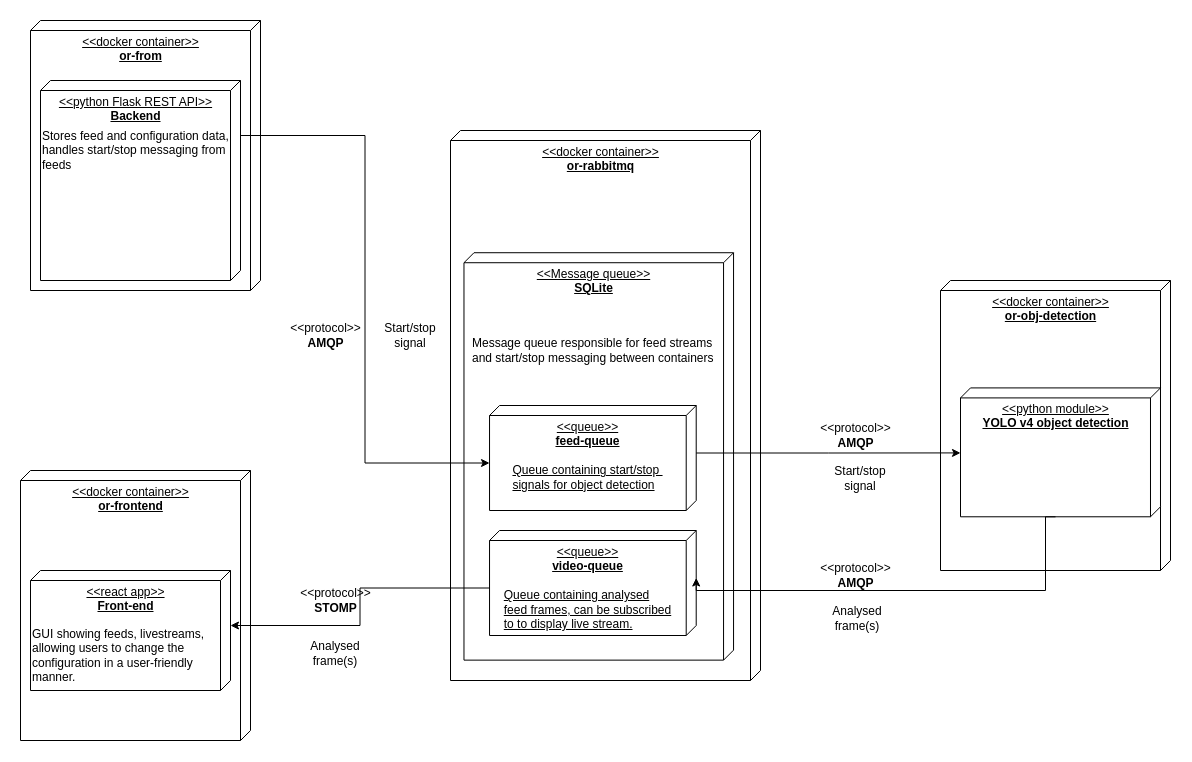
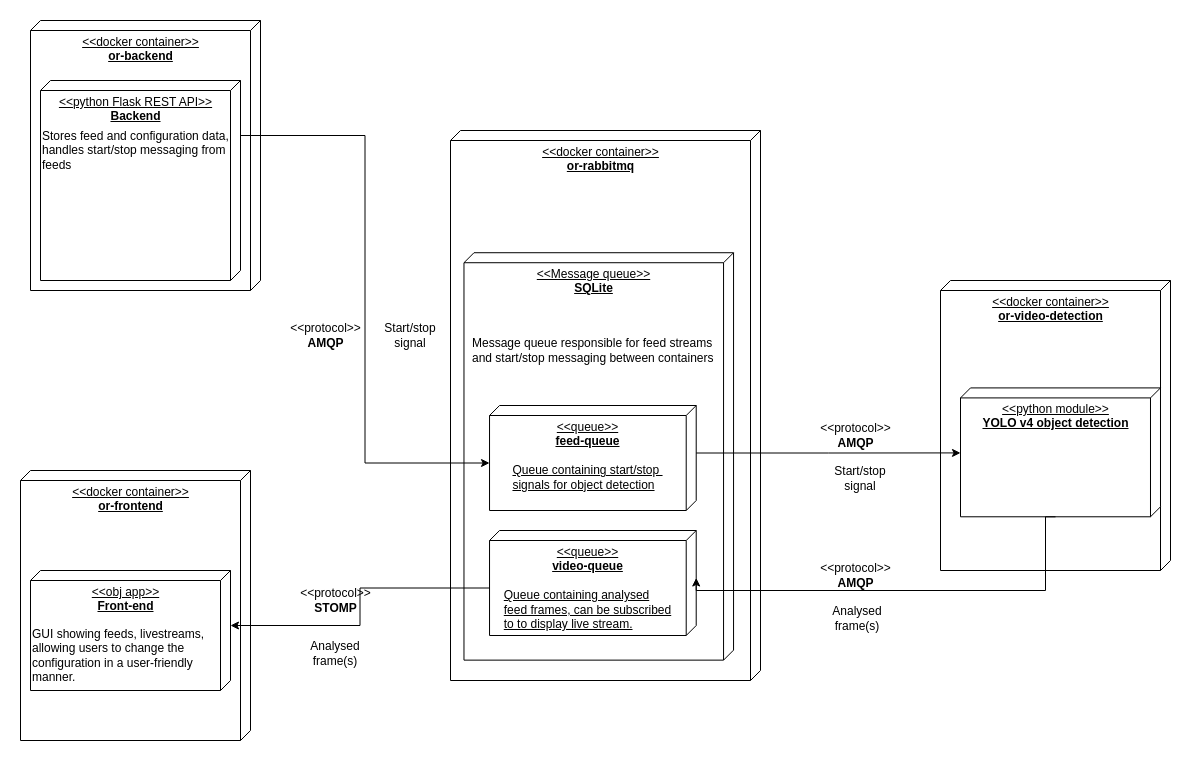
  <mxCell id="0" />
  <mxCell id="1" parent="0" />
  <mxCell id="2" value="" style="group" vertex="1" connectable="0" parent="1"><mxGeometry x="940" y="280" width="230" height="290" as="geometry" /></mxCell>
- <mxCell id="3" value="&amp;lt;&amp;lt;docker container&amp;gt;&amp;gt;&lt;br&gt;&lt;b&gt;or-obj-detection&lt;/b&gt;" style="verticalAlign=top;align=center;spacingTop=8;spacingLeft=2;spacingRight=12;shape=cube;size=10;direction=south;fontStyle=4;html=1;" vertex="1" parent="2"><mxGeometry width="230" height="290.0" as="geometry" /></mxCell>
+ <mxCell id="3" value="&amp;lt;&amp;lt;docker container&amp;gt;&amp;gt;&lt;br&gt;&lt;b&gt;or-video-detection&lt;/b&gt;" style="verticalAlign=top;align=center;spacingTop=8;spacingLeft=2;spacingRight=12;shape=cube;size=10;direction=south;fontStyle=4;html=1;" vertex="1" parent="2"><mxGeometry width="230" height="290.0" as="geometry" /></mxCell>
  <mxCell id="4" value="&amp;lt;&amp;lt;python module&amp;gt;&amp;gt;&lt;br&gt;&lt;b&gt;YOLO v4 object detection&lt;/b&gt;" style="verticalAlign=top;align=center;spacingTop=8;spacingLeft=2;spacingRight=12;shape=cube;size=10;direction=south;fontStyle=4;html=1;" vertex="1" parent="2"><mxGeometry x="20" y="107.407" width="200" height="128.889" as="geometry" /></mxCell>
  <mxCell id="5" value="" style="group" vertex="1" connectable="0" parent="1"><mxGeometry x="30" y="20" width="230" height="270" as="geometry" /></mxCell>
- <mxCell id="6" value="&amp;lt;&amp;lt;docker container&amp;gt;&amp;gt;&lt;br&gt;&lt;b&gt;or-from&lt;/b&gt;" style="verticalAlign=top;align=center;spacingTop=8;spacingLeft=2;spacingRight=12;shape=cube;size=10;direction=south;fontStyle=4;html=1;" vertex="1" parent="5"><mxGeometry width="230" height="270" as="geometry" /></mxCell>
+ <mxCell id="6" value="&amp;lt;&amp;lt;docker container&amp;gt;&amp;gt;&lt;br&gt;&lt;b&gt;or-backend&lt;/b&gt;" style="verticalAlign=top;align=center;spacingTop=8;spacingLeft=2;spacingRight=12;shape=cube;size=10;direction=south;fontStyle=4;html=1;" vertex="1" parent="5"><mxGeometry width="230" height="270" as="geometry" /></mxCell>
  <mxCell id="7" value="&amp;lt;&amp;lt;python Flask REST API&amp;gt;&amp;gt;&lt;br&gt;&lt;b&gt;Backend&lt;/b&gt;" style="verticalAlign=top;align=center;spacingTop=8;spacingLeft=2;spacingRight=12;shape=cube;size=10;direction=south;fontStyle=4;html=1;" vertex="1" parent="5"><mxGeometry x="10" y="60" width="200" height="200" as="geometry" /></mxCell>
  <mxCell id="8" value="Stores feed and configuration data, handles start/stop messaging from feeds" style="text;html=1;strokeColor=none;fillColor=none;align=left;verticalAlign=middle;whiteSpace=wrap;rounded=0;" vertex="1" parent="5"><mxGeometry x="10" y="80" width="190" height="100" as="geometry" /></mxCell>
  <mxCell id="9" value="" style="group" vertex="1" connectable="0" parent="1"><mxGeometry x="450" y="130" width="310" height="550" as="geometry" /></mxCell>
  <mxCell id="10" value="&amp;lt;&amp;lt;docker container&amp;gt;&amp;gt;&lt;br&gt;&lt;b&gt;or-rabbitmq&lt;/b&gt;" style="verticalAlign=top;align=center;spacingTop=8;spacingLeft=2;spacingRight=12;shape=cube;size=10;direction=south;fontStyle=4;html=1;" vertex="1" parent="9"><mxGeometry width="310" height="550" as="geometry" /></mxCell>
  <mxCell id="11" value="&amp;lt;&amp;lt;Message queue&amp;gt;&amp;gt;&lt;br&gt;&lt;b&gt;SQLite&lt;/b&gt;" style="verticalAlign=top;align=center;spacingTop=8;spacingLeft=2;spacingRight=12;shape=cube;size=10;direction=south;fontStyle=4;html=1;" vertex="1" parent="9"><mxGeometry x="13.478" y="122.222" width="269.565" height="407.407" as="geometry" /></mxCell>
  <mxCell id="12" value="Message queue responsible for feed streams and start/stop messaging between containers" style="text;html=1;strokeColor=none;fillColor=none;align=left;verticalAlign=middle;whiteSpace=wrap;rounded=0;" vertex="1" parent="9"><mxGeometry x="20.217" y="87.497" width="256.087" height="264.815" as="geometry" /></mxCell>
  <mxCell id="13" value="&amp;lt;&amp;lt;queue&amp;gt;&amp;gt;&lt;br&gt;&lt;b&gt;feed-queue&lt;br&gt;&lt;/b&gt;&lt;br&gt;&lt;div style=&quot;text-align: left&quot;&gt;Queue containing start/stop&amp;nbsp;&lt;/div&gt;&lt;div style=&quot;text-align: left&quot;&gt;signals for object detection&lt;/div&gt;" style="verticalAlign=top;align=center;spacingTop=8;spacingLeft=2;spacingRight=12;shape=cube;size=10;direction=south;fontStyle=4;html=1;" vertex="1" parent="9"><mxGeometry x="39.04" y="275" width="206.67" height="105" as="geometry" /></mxCell>
  <mxCell id="14" value="&amp;lt;&amp;lt;queue&amp;gt;&amp;gt;&lt;br&gt;&lt;b&gt;video-queue&lt;br&gt;&lt;/b&gt;&lt;br&gt;&lt;div style=&quot;text-align: left&quot;&gt;Queue containing analysed&lt;/div&gt;&lt;div style=&quot;text-align: left&quot;&gt;feed frames, can be subscribed&lt;/div&gt;&lt;div style=&quot;text-align: left&quot;&gt;to to display live stream.&lt;/div&gt;" style="verticalAlign=top;align=center;spacingTop=8;spacingLeft=2;spacingRight=12;shape=cube;size=10;direction=south;fontStyle=4;html=1;" vertex="1" parent="9"><mxGeometry x="39.04" y="400" width="206.67" height="105" as="geometry" /></mxCell>
  <mxCell id="15" value="" style="group" vertex="1" connectable="0" parent="1"><mxGeometry x="20" y="470" width="230" height="270" as="geometry" /></mxCell>
  <mxCell id="16" value="&amp;lt;&amp;lt;docker container&amp;gt;&amp;gt;&lt;br&gt;&lt;b&gt;or-frontend&lt;/b&gt;" style="verticalAlign=top;align=center;spacingTop=8;spacingLeft=2;spacingRight=12;shape=cube;size=10;direction=south;fontStyle=4;html=1;" vertex="1" parent="15"><mxGeometry width="230" height="270" as="geometry" /></mxCell>
- <mxCell id="17" value="&amp;lt;&amp;lt;react app&amp;gt;&amp;gt;&lt;br&gt;&lt;b&gt;Front-end&lt;/b&gt;" style="verticalAlign=top;align=center;spacingTop=8;spacingLeft=2;spacingRight=12;shape=cube;size=10;direction=south;fontStyle=4;html=1;" vertex="1" parent="15"><mxGeometry x="10" y="100" width="200" height="120" as="geometry" /></mxCell>
+ <mxCell id="17" value="&amp;lt;&amp;lt;obj app&amp;gt;&amp;gt;&lt;br&gt;&lt;b&gt;Front-end&lt;/b&gt;" style="verticalAlign=top;align=center;spacingTop=8;spacingLeft=2;spacingRight=12;shape=cube;size=10;direction=south;fontStyle=4;html=1;" vertex="1" parent="15"><mxGeometry x="10" y="100" width="200" height="120" as="geometry" /></mxCell>
  <mxCell id="18" value="GUI showing feeds, livestreams, allowing users to change the configuration in a user-friendly manner." style="text;html=1;strokeColor=none;fillColor=none;align=left;verticalAlign=middle;whiteSpace=wrap;rounded=0;" vertex="1" parent="15"><mxGeometry x="10" y="120" width="190" height="130" as="geometry" /></mxCell>
  <mxCell id="19" style="edgeStyle=orthogonalEdgeStyle;rounded=0;orthogonalLoop=1;jettySize=auto;html=1;exitX=0;exitY=0;exitDx=55;exitDy=0;exitPerimeter=0;entryX=0;entryY=0;entryDx=57.5;entryDy=206.67;entryPerimeter=0;" edge="1" parent="1" source="7" target="13"><mxGeometry relative="1" as="geometry" /></mxCell>
  <mxCell id="20" value="&amp;lt;&amp;lt;protocol&amp;gt;&amp;gt;&lt;br&gt;&lt;b&gt;AMQP&lt;/b&gt;" style="text;html=1;align=center;verticalAlign=middle;resizable=0;points=[];autosize=1;" vertex="1" parent="1"><mxGeometry x="280" y="320" width="90" height="30" as="geometry" /></mxCell>
  <mxCell id="21" style="edgeStyle=orthogonalEdgeStyle;rounded=0;orthogonalLoop=1;jettySize=auto;html=1;exitX=0;exitY=0;exitDx=47.5;exitDy=0;exitPerimeter=0;entryX=0;entryY=0;entryDx=65;entryDy=200;entryPerimeter=0;" edge="1" parent="1" source="13" target="4"><mxGeometry relative="1" as="geometry" /></mxCell>
  <mxCell id="22" value="&amp;lt;&amp;lt;protocol&amp;gt;&amp;gt;&lt;br&gt;&lt;b&gt;AMQP&lt;/b&gt;" style="text;html=1;align=center;verticalAlign=middle;resizable=0;points=[];autosize=1;" vertex="1" parent="1"><mxGeometry x="810" y="420" width="90" height="30" as="geometry" /></mxCell>
  <mxCell id="23" style="edgeStyle=orthogonalEdgeStyle;rounded=0;orthogonalLoop=1;jettySize=auto;html=1;exitX=0;exitY=0;exitDx=128.889;exitDy=105;exitPerimeter=0;entryX=0;entryY=0;entryDx=47.5;entryDy=0;entryPerimeter=0;" edge="1" parent="1" source="4" target="14"><mxGeometry relative="1" as="geometry"><Array as="points"><mxPoint x="1045" y="590" /><mxPoint x="696" y="590" /></Array></mxGeometry></mxCell>
  <mxCell id="24" value="&amp;lt;&amp;lt;protocol&amp;gt;&amp;gt;&lt;br&gt;&lt;b&gt;AMQP&lt;/b&gt;" style="text;html=1;align=center;verticalAlign=middle;resizable=0;points=[];autosize=1;" vertex="1" parent="1"><mxGeometry x="810" y="560" width="90" height="30" as="geometry" /></mxCell>
  <mxCell id="25" value="Start/stop signal" style="text;html=1;strokeColor=none;fillColor=none;align=center;verticalAlign=middle;whiteSpace=wrap;rounded=0;" vertex="1" parent="1"><mxGeometry x="380" y="317.5" width="60" height="35" as="geometry" /></mxCell>
  <mxCell id="26" value="Start/stop signal" style="text;html=1;strokeColor=none;fillColor=none;align=center;verticalAlign=middle;whiteSpace=wrap;rounded=0;" vertex="1" parent="1"><mxGeometry x="830" y="460" width="60" height="35" as="geometry" /></mxCell>
  <mxCell id="27" value="Analysed frame(s)" style="text;html=1;strokeColor=none;fillColor=none;align=center;verticalAlign=middle;whiteSpace=wrap;rounded=0;" vertex="1" parent="1"><mxGeometry x="827" y="600" width="60" height="35" as="geometry" /></mxCell>
  <mxCell id="28" style="edgeStyle=orthogonalEdgeStyle;rounded=0;orthogonalLoop=1;jettySize=auto;html=1;exitX=0;exitY=0;exitDx=57.5;exitDy=206.67;exitPerimeter=0;entryX=0;entryY=0;entryDx=55;entryDy=0;entryPerimeter=0;" edge="1" parent="1" source="14" target="17"><mxGeometry relative="1" as="geometry" /></mxCell>
  <mxCell id="29" value="&amp;lt;&amp;lt;protocol&amp;gt;&amp;gt;&lt;br&gt;&lt;b&gt;STOMP&lt;/b&gt;" style="text;html=1;align=center;verticalAlign=middle;resizable=0;points=[];autosize=1;" vertex="1" parent="1"><mxGeometry x="290" y="585" width="90" height="30" as="geometry" /></mxCell>
  <mxCell id="30" value="Analysed frame(s)" style="text;html=1;strokeColor=none;fillColor=none;align=center;verticalAlign=middle;whiteSpace=wrap;rounded=0;" vertex="1" parent="1"><mxGeometry x="305" y="635" width="60" height="35" as="geometry" /></mxCell>
